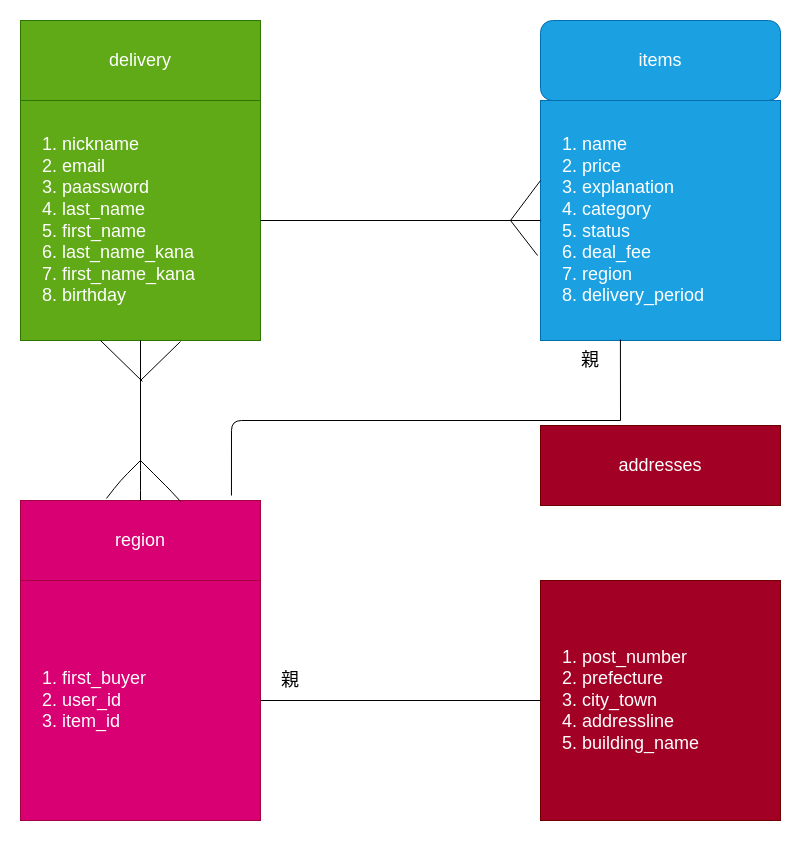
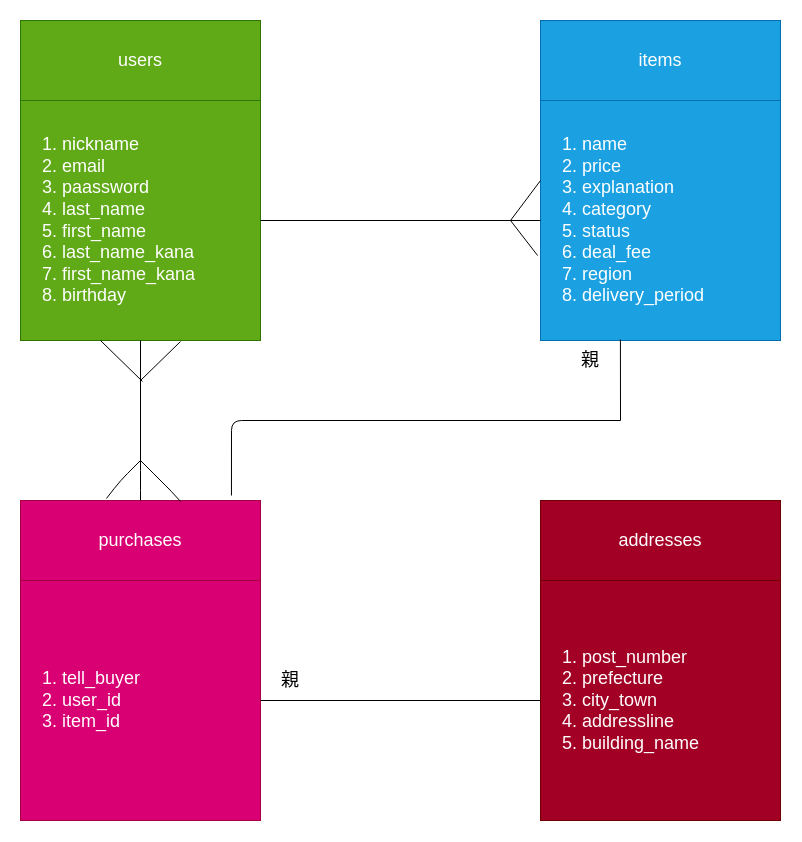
  <mxCell id="0" />
  <mxCell id="1" parent="0" />
- <mxCell id="2" value="delivery" style="rounded=0;whiteSpace=wrap;html=1;fontSize=18;strokeColor=#2D7600;fontColor=#ffffff;fillColor=#60a917;" vertex="1" parent="1"><mxGeometry y="20" width="240" height="80" as="geometry" x="20" /></mxCell>
+ <mxCell id="2" value="users" style="rounded=0;whiteSpace=wrap;html=1;fontSize=18;strokeColor=#2D7600;fontColor=#ffffff;fillColor=#60a917;" vertex="1" parent="1"><mxGeometry y="20" width="240" height="80" as="geometry" x="20" /></mxCell>
  <mxCell id="3" value="&lt;ol&gt;&lt;li&gt;nickname&lt;/li&gt;&lt;li&gt;email&lt;/li&gt;&lt;li&gt;paassword&lt;/li&gt;&lt;li&gt;last_name&lt;/li&gt;&lt;li&gt;first_name&lt;/li&gt;&lt;li&gt;last_name_kana&lt;/li&gt;&lt;li&gt;first_name_kana&lt;/li&gt;&lt;li&gt;birthday&lt;/li&gt;&lt;/ol&gt;" style="text;strokeColor=#2D7600;html=1;whiteSpace=wrap;verticalAlign=middle;overflow=hidden;fontSize=18;fillColor=#60a917;fontColor=#ffffff;" vertex="1" parent="1"><mxGeometry y="100" width="240" height="240" as="geometry" x="20" /></mxCell>
  <mxCell id="4" value="" style="edgeStyle=orthogonalEdgeStyle;rounded=0;orthogonalLoop=1;jettySize=auto;html=1;fontSize=18;" edge="1" parent="1" source="5" target="6"><mxGeometry relative="1" as="geometry" /></mxCell>
  <mxCell id="5" value="&lt;ol&gt;&lt;li&gt;name&lt;/li&gt;&lt;li&gt;price&lt;/li&gt;&lt;li&gt;explanation&lt;/li&gt;&lt;li&gt;category&lt;/li&gt;&lt;li&gt;status&lt;/li&gt;&lt;li&gt;deal_fee&lt;/li&gt;&lt;li&gt;region&lt;/li&gt;&lt;li&gt;delivery_period&lt;/li&gt;&lt;/ol&gt;" style="text;strokeColor=#006EAF;fillColor=#1ba1e2;html=1;whiteSpace=wrap;verticalAlign=middle;overflow=hidden;fontSize=18;fontColor=#ffffff;" vertex="1" parent="1"><mxGeometry x="540" y="100" width="240" height="240" as="geometry" /></mxCell>
- <mxCell id="6" value="items" style="whiteSpace=wrap;html=1;strokeWidth=1;fillColor=#1ba1e2;fontSize=18;strokeColor=#006EAF;fontColor=#ffffff;rounded=1;" vertex="1" parent="1"><mxGeometry x="540" y="20" width="240" height="80" as="geometry" /></mxCell>
+ <mxCell id="6" value="items" style="whiteSpace=wrap;html=1;strokeWidth=1;fillColor=#1ba1e2;fontSize=18;strokeColor=#006EAF;fontColor=#ffffff;" vertex="1" parent="1"><mxGeometry x="540" y="20" width="240" height="80" as="geometry" /></mxCell>
  <mxCell id="7" value="" style="edgeStyle=elbowEdgeStyle;rounded=0;orthogonalLoop=1;jettySize=auto;html=1;fontSize=18;" edge="1" parent="1" source="8"><mxGeometry relative="1" as="geometry"><mxPoint x="140" y="580" as="targetPoint" /></mxGeometry></mxCell>
- <mxCell id="8" value="region" style="rounded=0;whiteSpace=wrap;html=1;strokeWidth=1;fillColor=#d80073;fontSize=18;strokeColor=#A50040;fontColor=#ffffff;" vertex="1" parent="1"><mxGeometry y="500" width="240" height="80" as="geometry" x="20" /></mxCell>
+ <mxCell id="8" value="purchases" style="rounded=0;whiteSpace=wrap;html=1;strokeWidth=1;fillColor=#d80073;fontSize=18;strokeColor=#A50040;fontColor=#ffffff;" vertex="1" parent="1"><mxGeometry y="500" width="240" height="80" as="geometry" x="20" /></mxCell>
  <mxCell id="9" value="" style="endArrow=none;html=1;fontSize=18;entryX=0.5;entryY=1;entryDx=0;entryDy=0;exitX=0.5;exitY=0;exitDx=0;exitDy=0;" edge="1" parent="1" source="8" target="3"><mxGeometry width="50" height="50" relative="1" as="geometry"><mxPoint x="140" y="420" as="sourcePoint" /><mxPoint x="190" y="370" as="targetPoint" /><Array as="points"><mxPoint x="140" y="480" /></Array></mxGeometry></mxCell>
  <mxCell id="10" value="" style="endArrow=none;html=1;fontSize=18;exitX=0.358;exitY=-0.025;exitDx=0;exitDy=0;exitPerimeter=0;" edge="1" parent="1" source="8"><mxGeometry width="50" height="50" relative="1" as="geometry"><mxPoint x="460" y="440" as="sourcePoint" /><mxPoint x="140" y="460" as="targetPoint" /><Array as="points"><mxPoint x="120" y="480" /></Array></mxGeometry></mxCell>
  <mxCell id="11" value="" style="endArrow=none;html=1;fontSize=18;" edge="1" parent="1"><mxGeometry width="50" height="50" relative="1" as="geometry"><mxPoint x="100" y="340" as="sourcePoint" /><mxPoint x="142" y="381" as="targetPoint" /></mxGeometry></mxCell>
  <mxCell id="12" value="" style="endArrow=none;html=1;fontSize=18;entryX=0.667;entryY=0.013;entryDx=0;entryDy=0;entryPerimeter=0;" edge="1" parent="1" target="8"><mxGeometry width="50" height="50" relative="1" as="geometry"><mxPoint x="140" y="460" as="sourcePoint" /><mxPoint x="510" y="390" as="targetPoint" /><Array as="points"><mxPoint x="160" y="480" /><mxPoint x="170" y="490" /></Array></mxGeometry></mxCell>
  <mxCell id="13" value="" style="endArrow=none;html=1;fontSize=18;" edge="1" parent="1"><mxGeometry width="50" height="50" relative="1" as="geometry"><mxPoint x="140" y="380" as="sourcePoint" /><mxPoint x="180" y="341" as="targetPoint" /></mxGeometry></mxCell>
- <mxCell id="14" value="&lt;ol&gt;&lt;li&gt;first_buyer&lt;/li&gt;&lt;li&gt;user_id&lt;/li&gt;&lt;li&gt;item_id&lt;/li&gt;&lt;/ol&gt;" style="text;strokeColor=#A50040;fillColor=#d80073;html=1;whiteSpace=wrap;verticalAlign=middle;overflow=hidden;fontSize=18;fontColor=#ffffff;" vertex="1" parent="1"><mxGeometry y="580" width="240" height="240" as="geometry" x="20" /></mxCell>
+ <mxCell id="14" value="&lt;ol&gt;&lt;li&gt;tell_buyer&lt;/li&gt;&lt;li&gt;user_id&lt;/li&gt;&lt;li&gt;item_id&lt;/li&gt;&lt;/ol&gt;" style="text;strokeColor=#A50040;fillColor=#d80073;html=1;whiteSpace=wrap;verticalAlign=middle;overflow=hidden;fontSize=18;fontColor=#ffffff;" vertex="1" parent="1"><mxGeometry y="580" width="240" height="240" as="geometry" x="20" /></mxCell>
  <mxCell id="15" value="" style="endArrow=none;html=1;fontSize=18;exitX=1;exitY=0.5;exitDx=0;exitDy=0;entryX=0;entryY=0.5;entryDx=0;entryDy=0;" edge="1" parent="1" source="3" target="5"><mxGeometry width="50" height="50" relative="1" as="geometry"><mxPoint x="460" y="440" as="sourcePoint" /><mxPoint x="510" y="390" as="targetPoint" /></mxGeometry></mxCell>
  <mxCell id="16" value="" style="endArrow=none;html=1;fontSize=18;" edge="1" parent="1"><mxGeometry width="50" height="50" relative="1" as="geometry"><mxPoint x="510" y="220" as="sourcePoint" /><mxPoint x="540" y="180" as="targetPoint" /><Array as="points" /></mxGeometry></mxCell>
  <mxCell id="17" value="" style="endArrow=none;html=1;fontSize=18;entryX=-0.012;entryY=0.646;entryDx=0;entryDy=0;entryPerimeter=0;" edge="1" parent="1" target="5"><mxGeometry width="50" height="50" relative="1" as="geometry"><mxPoint x="510" y="220" as="sourcePoint" /><mxPoint x="450" y="180" as="targetPoint" /></mxGeometry></mxCell>
- <mxCell id="18" value="addresses" style="rounded=0;whiteSpace=wrap;html=1;strokeWidth=1;fillColor=#a20025;fontSize=18;strokeColor=#6F0000;fontColor=#ffffff;" vertex="1" parent="1"><mxGeometry x="540" y="425" width="240" height="80" as="geometry" /></mxCell>
+ <mxCell id="18" value="addresses" style="rounded=0;whiteSpace=wrap;html=1;strokeWidth=1;fillColor=#a20025;fontSize=18;strokeColor=#6F0000;fontColor=#ffffff;" vertex="1" parent="1"><mxGeometry x="540" y="500" width="240" height="80" as="geometry" /></mxCell>
  <mxCell id="19" value="&lt;ol&gt;&lt;li&gt;post_number&lt;/li&gt;&lt;li&gt;prefecture&lt;/li&gt;&lt;li&gt;city_town&lt;/li&gt;&lt;li&gt;addressline&lt;/li&gt;&lt;li&gt;building_name&lt;/li&gt;&lt;/ol&gt;" style="text;strokeColor=#6F0000;fillColor=#a20025;html=1;whiteSpace=wrap;verticalAlign=middle;overflow=hidden;fontSize=18;fontColor=#ffffff;" vertex="1" parent="1"><mxGeometry x="540" y="580" width="240" height="240" as="geometry" /></mxCell>
  <mxCell id="20" value="" style="endArrow=none;html=1;fontSize=18;exitX=1;exitY=0.5;exitDx=0;exitDy=0;entryX=0;entryY=0.5;entryDx=0;entryDy=0;" edge="1" parent="1" source="14" target="19"><mxGeometry width="50" height="50" relative="1" as="geometry"><mxPoint x="270" y="690" as="sourcePoint" /><mxPoint x="510" y="390" as="targetPoint" /></mxGeometry></mxCell>
  <mxCell id="21" value="" style="endArrow=none;html=1;fontSize=18;exitX=0.879;exitY=-0.062;exitDx=0;exitDy=0;exitPerimeter=0;" edge="1" parent="1" source="8"><mxGeometry width="50" height="50" relative="1" as="geometry"><mxPoint x="460" y="440" as="sourcePoint" /><mxPoint x="620" y="420" as="targetPoint" /><Array as="points"><mxPoint x="231" y="420" /><mxPoint x="620" y="420" /></Array></mxGeometry></mxCell>
  <mxCell id="22" value="" style="endArrow=none;html=1;fontSize=18;entryX=0.333;entryY=0.996;entryDx=0;entryDy=0;entryPerimeter=0;" edge="1" parent="1" target="5"><mxGeometry width="50" height="50" relative="1" as="geometry"><mxPoint x="620" y="420" as="sourcePoint" /><mxPoint x="510" y="390" as="targetPoint" /></mxGeometry></mxCell>
  <mxCell id="23" value="親" style="text;html=1;strokeColor=none;fillColor=none;align=center;verticalAlign=middle;whiteSpace=wrap;rounded=0;fontSize=18;" vertex="1" parent="1"><mxGeometry x="570" y="350" width="40" height="20" as="geometry" /></mxCell>
  <mxCell id="24" value="親" style="text;html=1;strokeColor=none;fillColor=none;align=center;verticalAlign=middle;whiteSpace=wrap;rounded=0;fontSize=18;" vertex="1" parent="1"><mxGeometry x="270" y="670" width="40" height="20" as="geometry" /></mxCell>
